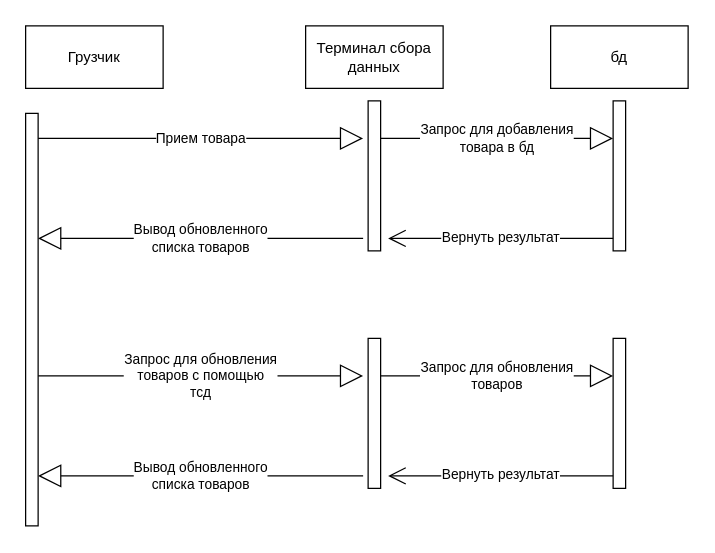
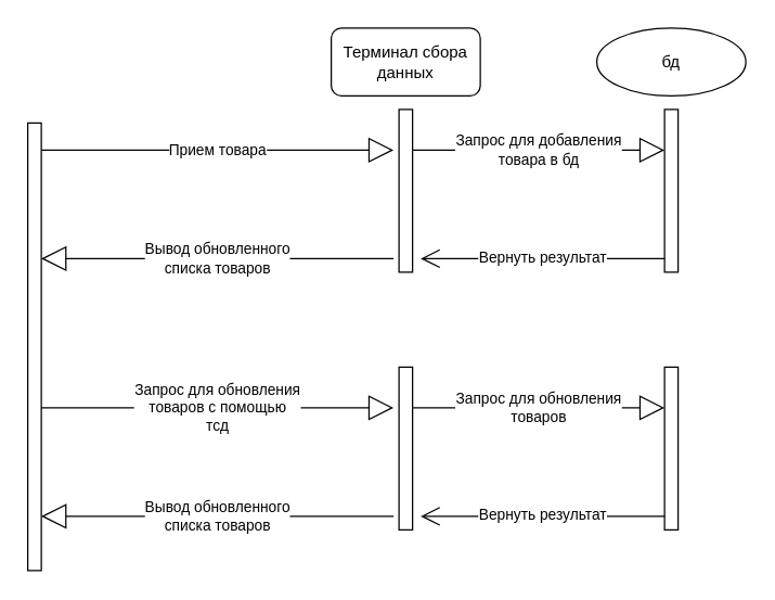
  <mxCell id="0" />
  <mxCell id="1" parent="0" />
- <mxCell id="2" value="Грузчик" style="html=1;whiteSpace=wrap;" vertex="1" parent="1"><mxGeometry x="20" y="20" width="110" height="50" as="geometry" /></mxCell>
  <mxCell id="3" value="" style="html=1;points=[[0,0,0,0,5],[0,1,0,0,-5],[1,0,0,0,5],[1,1,0,0,-5]];perimeter=orthogonalPerimeter;outlineConnect=0;targetShapes=umlLifeline;portConstraint=eastwest;newEdgeStyle={&quot;curved&quot;:0,&quot;rounded&quot;:0};" vertex="1" parent="1"><mxGeometry x="20" y="90" width="10" height="330" as="geometry" /></mxCell>
- <mxCell id="4" value="Терминал сбора&lt;br&gt;данных" style="html=1;whiteSpace=wrap;" vertex="1" parent="1"><mxGeometry x="244" y="20" width="110" height="50" as="geometry" /></mxCell>
- <mxCell id="5" value="бд" style="html=1;whiteSpace=wrap;" vertex="1" parent="1"><mxGeometry x="440" y="20" width="110" height="50" as="geometry" /></mxCell>
+ <mxCell id="4" value="Терминал сбора&lt;br&gt;данных" style="html=1;whiteSpace=wrap;rounded=1;" vertex="1" parent="1"><mxGeometry x="244" y="20" width="110" height="50" as="geometry" /></mxCell>
+ <mxCell id="5" value="бд" style="ellipse;html=1;whiteSpace=wrap;" vertex="1" parent="1"><mxGeometry x="440" y="20" width="110" height="50" as="geometry" /></mxCell>
  <mxCell id="6" value="Прием товара" style="endArrow=block;endSize=16;endFill=0;html=1;rounded=0;" edge="1" parent="1"><mxGeometry width="160" relative="1" as="geometry"><mxPoint x="30" y="110" as="sourcePoint" /><mxPoint x="290" y="110" as="targetPoint" /></mxGeometry></mxCell>
  <mxCell id="7" value="" style="html=1;points=[[0,0,0,0,5],[0,1,0,0,-5],[1,0,0,0,5],[1,1,0,0,-5]];perimeter=orthogonalPerimeter;outlineConnect=0;targetShapes=umlLifeline;portConstraint=eastwest;newEdgeStyle={&quot;curved&quot;:0,&quot;rounded&quot;:0};" vertex="1" parent="1"><mxGeometry x="294" y="80" width="10" height="120" as="geometry" /></mxCell>
  <mxCell id="8" value="" style="html=1;points=[[0,0,0,0,5],[0,1,0,0,-5],[1,0,0,0,5],[1,1,0,0,-5]];perimeter=orthogonalPerimeter;outlineConnect=0;targetShapes=umlLifeline;portConstraint=eastwest;newEdgeStyle={&quot;curved&quot;:0,&quot;rounded&quot;:0};" vertex="1" parent="1"><mxGeometry x="490" y="80" width="10" height="120" as="geometry" /></mxCell>
  <mxCell id="9" value="Запрос для добавления&lt;br&gt;товара в бд" style="endArrow=block;endSize=16;endFill=0;html=1;rounded=0;" edge="1" parent="1"><mxGeometry width="160" relative="1" as="geometry"><mxPoint x="304" y="110" as="sourcePoint" /><mxPoint x="490" y="110" as="targetPoint" /></mxGeometry></mxCell>
  <mxCell id="10" value="" style="endArrow=open;endFill=1;endSize=12;html=1;rounded=0;entryX=1.6;entryY=0.917;entryDx=0;entryDy=0;entryPerimeter=0;" edge="1" parent="1" source="8" target="7"><mxGeometry width="160" relative="1" as="geometry"><mxPoint x="210" y="250" as="sourcePoint" /><mxPoint x="370" y="250" as="targetPoint" /></mxGeometry></mxCell>
  <mxCell id="11" value="Вернуть результат" style="edgeLabel;html=1;align=center;verticalAlign=middle;resizable=0;points=[];" vertex="1" connectable="0" parent="10"><mxGeometry x="0.006" y="-2" relative="1" as="geometry"><mxPoint as="offset" /></mxGeometry></mxCell>
  <mxCell id="12" value="Вывод обновленного&lt;br&gt;списка товаров" style="endArrow=block;endSize=16;endFill=0;html=1;rounded=0;" edge="1" parent="1"><mxGeometry width="160" relative="1" as="geometry"><mxPoint x="290" y="190" as="sourcePoint" /><mxPoint x="30" y="190" as="targetPoint" /></mxGeometry></mxCell>
  <mxCell id="13" value="Запрос для обновления&lt;br&gt;товаров с помощью&lt;br&gt;тсд" style="endArrow=block;endSize=16;endFill=0;html=1;rounded=0;" edge="1" parent="1"><mxGeometry width="160" relative="1" as="geometry"><mxPoint x="30" y="300" as="sourcePoint" /><mxPoint x="290" y="300" as="targetPoint" /></mxGeometry></mxCell>
  <mxCell id="14" value="" style="html=1;points=[[0,0,0,0,5],[0,1,0,0,-5],[1,0,0,0,5],[1,1,0,0,-5]];perimeter=orthogonalPerimeter;outlineConnect=0;targetShapes=umlLifeline;portConstraint=eastwest;newEdgeStyle={&quot;curved&quot;:0,&quot;rounded&quot;:0};" vertex="1" parent="1"><mxGeometry x="294" y="270" width="10" height="120" as="geometry" /></mxCell>
  <mxCell id="15" value="" style="html=1;points=[[0,0,0,0,5],[0,1,0,0,-5],[1,0,0,0,5],[1,1,0,0,-5]];perimeter=orthogonalPerimeter;outlineConnect=0;targetShapes=umlLifeline;portConstraint=eastwest;newEdgeStyle={&quot;curved&quot;:0,&quot;rounded&quot;:0};" vertex="1" parent="1"><mxGeometry x="490" y="270" width="10" height="120" as="geometry" /></mxCell>
  <mxCell id="16" value="Запрос для обновления &lt;br&gt;товаров" style="endArrow=block;endSize=16;endFill=0;html=1;rounded=0;" edge="1" parent="1"><mxGeometry width="160" relative="1" as="geometry"><mxPoint x="304" y="300" as="sourcePoint" /><mxPoint x="490" y="300" as="targetPoint" /></mxGeometry></mxCell>
  <mxCell id="17" value="" style="endArrow=open;endFill=1;endSize=12;html=1;rounded=0;entryX=1.6;entryY=0.917;entryDx=0;entryDy=0;entryPerimeter=0;" edge="1" parent="1" source="15" target="14"><mxGeometry width="160" relative="1" as="geometry"><mxPoint x="210" y="440" as="sourcePoint" /><mxPoint x="370" y="440" as="targetPoint" /></mxGeometry></mxCell>
  <mxCell id="18" value="Вернуть результат" style="edgeLabel;html=1;align=center;verticalAlign=middle;resizable=0;points=[];" vertex="1" connectable="0" parent="17"><mxGeometry x="0.006" y="-2" relative="1" as="geometry"><mxPoint as="offset" /></mxGeometry></mxCell>
  <mxCell id="19" value="Вывод обновленного&lt;br&gt;списка товаров" style="endArrow=block;endSize=16;endFill=0;html=1;rounded=0;" edge="1" parent="1"><mxGeometry width="160" relative="1" as="geometry"><mxPoint x="290" y="380" as="sourcePoint" /><mxPoint x="30" y="380" as="targetPoint" /></mxGeometry></mxCell>
